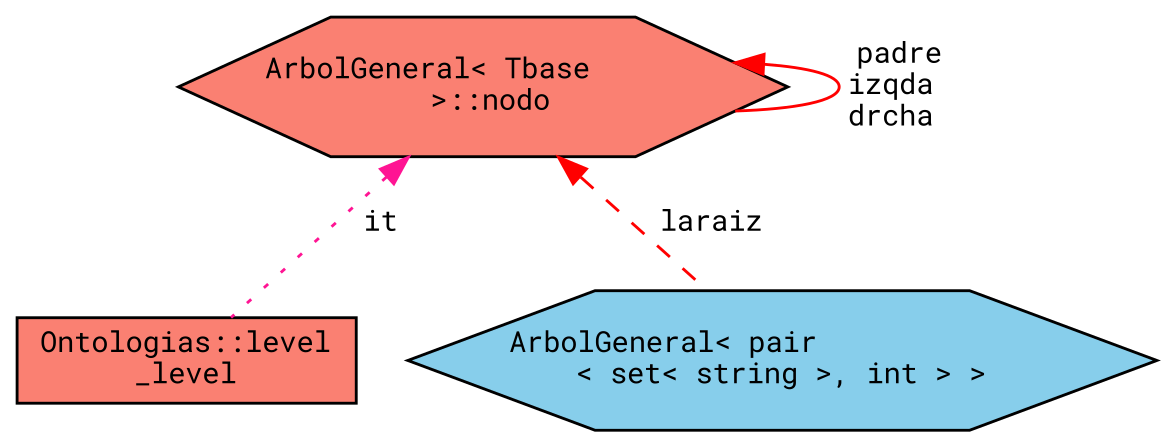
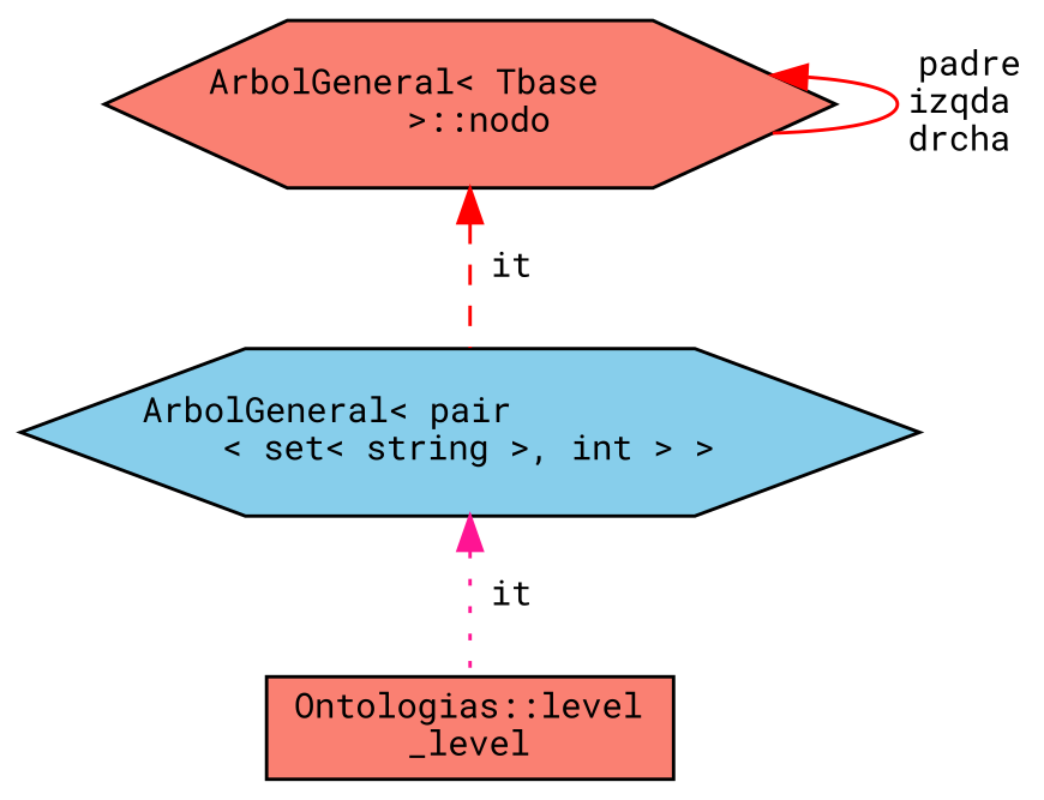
  digraph {
    fontname="Roboto Mono"
    node [color=black fillcolor=salmon fontname="Roboto Mono" fontsize=10 shape=hexagon style=filled]
    edge [color=red dir=back fontname="Roboto Mono" fontsize=10 labelfontname=Helvetica labelfontsize=10]
    n1 [fontcolor=black height=0.2 label="Ontologias::level\l_level" shape=box width=0.4]
    n2 [fillcolor=skyblue height=0.2 label="ArbolGeneral\< pair\l\< set\< string \>, int \> \>" width=0.4]
    n3 [height=0.2 label="ArbolGeneral\< Tbase\l \>::nodo" width=0.4]
-   n3 -> n1 [color=deeppink label=" it" style=dotted]
-   n3 -> n2 [label=" laraiz" style=dashed]
+   n2 -> n1 [color=deeppink label=" it" style=dotted]
+   n3 -> n2 [label=" it" style=dashed]
    n3 -> n3 [label=" padre\nizqda\ndrcha" style=solid]
  }
